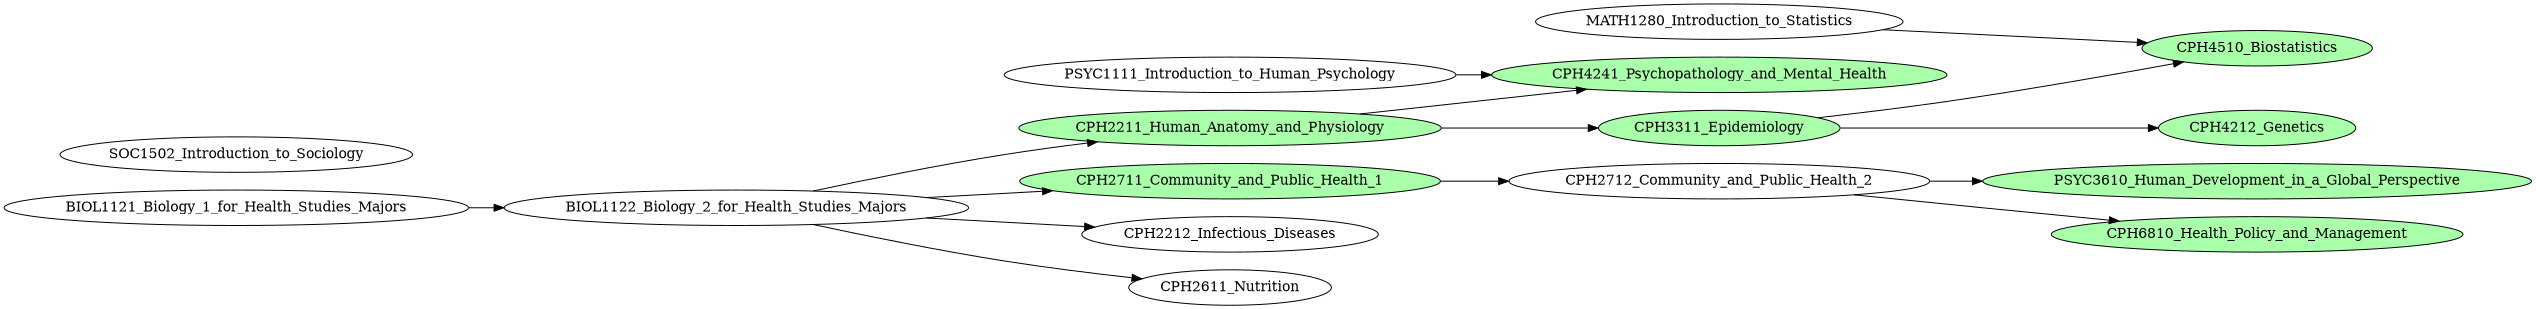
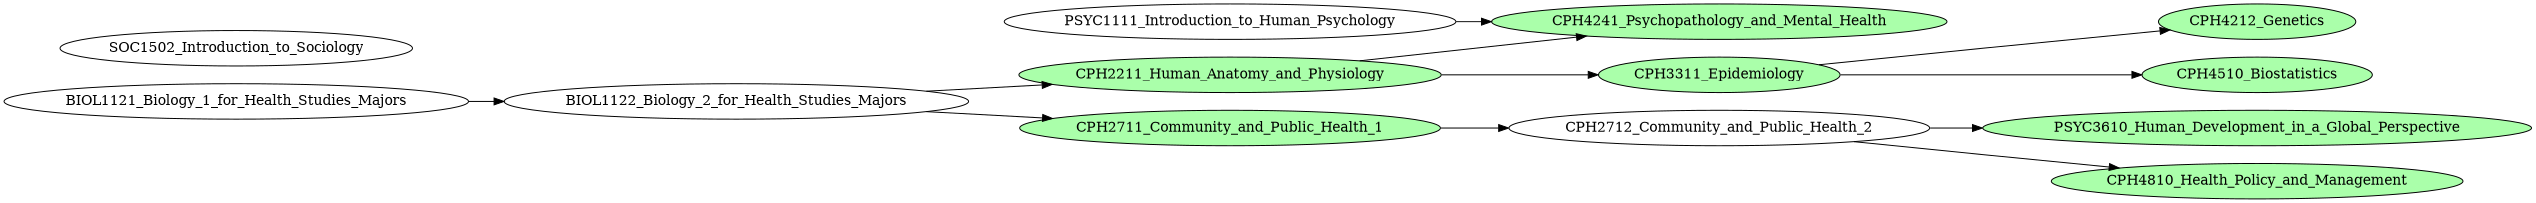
  digraph {
    rankdir=LR
    CPH2211_Human_Anatomy_and_Physiology [fillcolor="#aaffaa" style=filled]
    CPH3311_Epidemiology [fillcolor="#aaffaa" style=filled]
    CPH4241_Psychopathology_and_Mental_Health [fillcolor="#aaffaa" style=filled]
    CPH4212_Genetics [fillcolor="#aaffaa" style=filled]
    CPH4510_Biostatistics [fillcolor="#aaffaa" style=filled]
    CPH2711_Community_and_Public_Health_1 [fillcolor="#aaffaa" style=filled]
    CPH2712_Community_and_Public_Health_2
    n8 [fillcolor="#aaffaa" label=PSYC3610_Human_Development_in_a_Global_Perspective style=filled]
-   CPH4810_Health_Policy_and_Management [fillcolor="#aaffaa" style=filled label=CPH6810_Health_Policy_and_Management]
+   CPH4810_Health_Policy_and_Management [fillcolor="#aaffaa" style=filled]
    BIOL1121_Biology_1_for_Health_Studies_Majors
    BIOL1122_Biology_2_for_Health_Studies_Majors
-   CPH2212_Infectious_Diseases
-   CPH2611_Nutrition
    PSYC1111_Introduction_to_Human_Psychology
    SOC1502_Introduction_to_Sociology
-   MATH1280_Introduction_to_Statistics
    CPH2211_Human_Anatomy_and_Physiology -> CPH3311_Epidemiology
    CPH2211_Human_Anatomy_and_Physiology -> CPH4241_Psychopathology_and_Mental_Health
    CPH3311_Epidemiology -> CPH4212_Genetics
    CPH3311_Epidemiology -> CPH4510_Biostatistics
    CPH2711_Community_and_Public_Health_1 -> CPH2712_Community_and_Public_Health_2
    CPH2712_Community_and_Public_Health_2 -> n8
    CPH2712_Community_and_Public_Health_2 -> CPH4810_Health_Policy_and_Management
    BIOL1121_Biology_1_for_Health_Studies_Majors -> BIOL1122_Biology_2_for_Health_Studies_Majors
    BIOL1122_Biology_2_for_Health_Studies_Majors -> CPH2211_Human_Anatomy_and_Physiology
    BIOL1122_Biology_2_for_Health_Studies_Majors -> CPH2711_Community_and_Public_Health_1
-   BIOL1122_Biology_2_for_Health_Studies_Majors -> CPH2212_Infectious_Diseases
-   BIOL1122_Biology_2_for_Health_Studies_Majors -> CPH2611_Nutrition
    PSYC1111_Introduction_to_Human_Psychology -> CPH4241_Psychopathology_and_Mental_Health
-   MATH1280_Introduction_to_Statistics -> CPH4510_Biostatistics
  }
